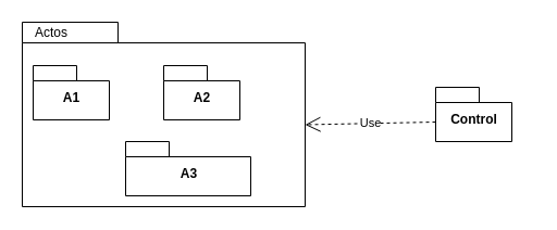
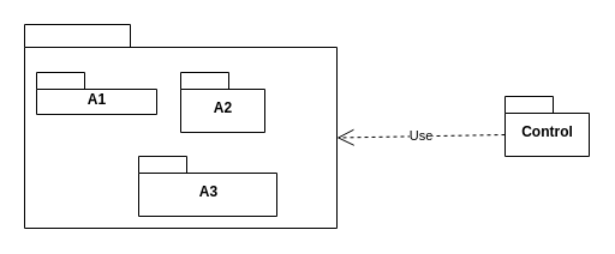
  <mxCell id="0" />
  <mxCell id="1" parent="0" />
  <mxCell id="2" value="" style="shape=folder;fontStyle=1;spacingTop=10;tabWidth=88;tabHeight=19;tabPosition=left;html=1;" vertex="1" parent="1"><mxGeometry x="20" y="20" width="260" height="170" as="geometry" /></mxCell>
- <mxCell id="3" value="A1" style="shape=folder;fontStyle=1;spacingTop=10;tabWidth=40;tabHeight=14;tabPosition=left;html=1;" vertex="1" parent="1"><mxGeometry x="30" y="60" width="70" height="50" as="geometry" /></mxCell>
- <mxCell id="4" value="Control" style="shape=folder;fontStyle=1;spacingTop=10;tabWidth=40;tabHeight=14;tabPosition=left;html=1;" vertex="1" parent="1"><mxGeometry x="400" y="80" width="70" height="50" as="geometry" /></mxCell>
+ <mxCell id="3" value="A1" style="shape=folder;fontStyle=1;spacingTop=10;tabWidth=40;tabHeight=14;tabPosition=left;html=1;" vertex="1" parent="1"><mxGeometry x="30" y="60" width="100" height="35" as="geometry" /></mxCell>
+ <mxCell id="4" value="Control" style="shape=folder;fontStyle=1;spacingTop=10;tabWidth=40;tabHeight=14;tabPosition=left;html=1;" vertex="1" parent="1"><mxGeometry x="420" y="80" width="70" height="50" as="geometry" /></mxCell>
  <mxCell id="5" value="A2" style="shape=folder;fontStyle=1;spacingTop=10;tabWidth=40;tabHeight=14;tabPosition=left;html=1;" vertex="1" parent="1"><mxGeometry x="150" y="60" width="70" height="50" as="geometry" /></mxCell>
  <mxCell id="6" value="A3" style="shape=folder;fontStyle=1;spacingTop=10;tabWidth=40;tabHeight=14;tabPosition=left;html=1;" vertex="1" parent="1"><mxGeometry x="115" y="130" width="115" height="50" as="geometry" /></mxCell>
- <mxCell id="7" value="Actos&lt;br&gt;&lt;br&gt;" style="text;html=1;resizable=0;points=[];autosize=1;align=left;verticalAlign=top;spacingTop=-4;" vertex="1" parent="1"><mxGeometry x="30" y="20" width="50" height="30" as="geometry" /></mxCell>
  <mxCell id="8" value="Use" style="endArrow=open;endSize=12;dashed=1;html=1;exitX=0;exitY=0;exitDx=0;exitDy=32;exitPerimeter=0;entryX=0;entryY=0;entryDx=260;entryDy=94.5;entryPerimeter=0;" edge="1" parent="1" source="4" target="2"><mxGeometry width="160" relative="1" as="geometry"><mxPoint x="20" y="210" as="sourcePoint" /><mxPoint x="180" y="210" as="targetPoint" /></mxGeometry></mxCell>
